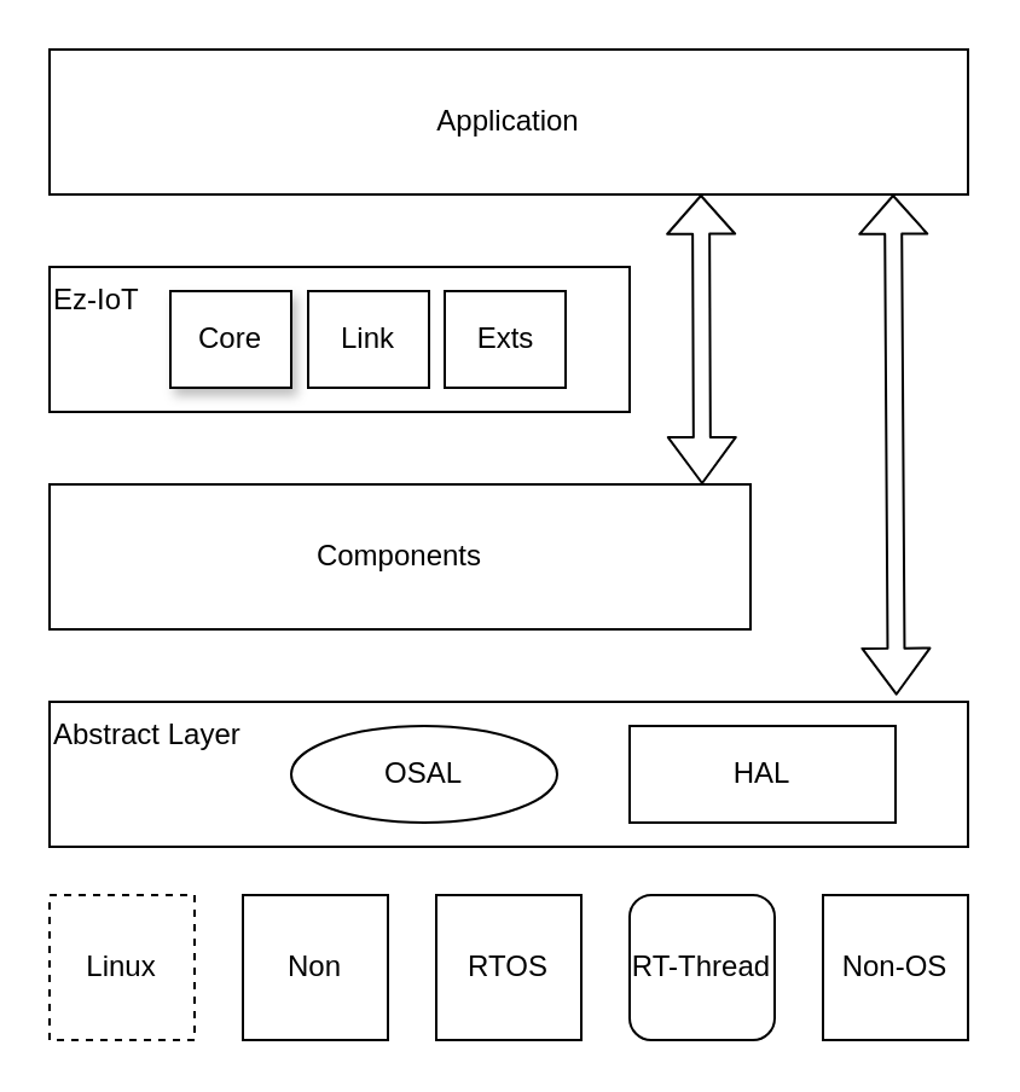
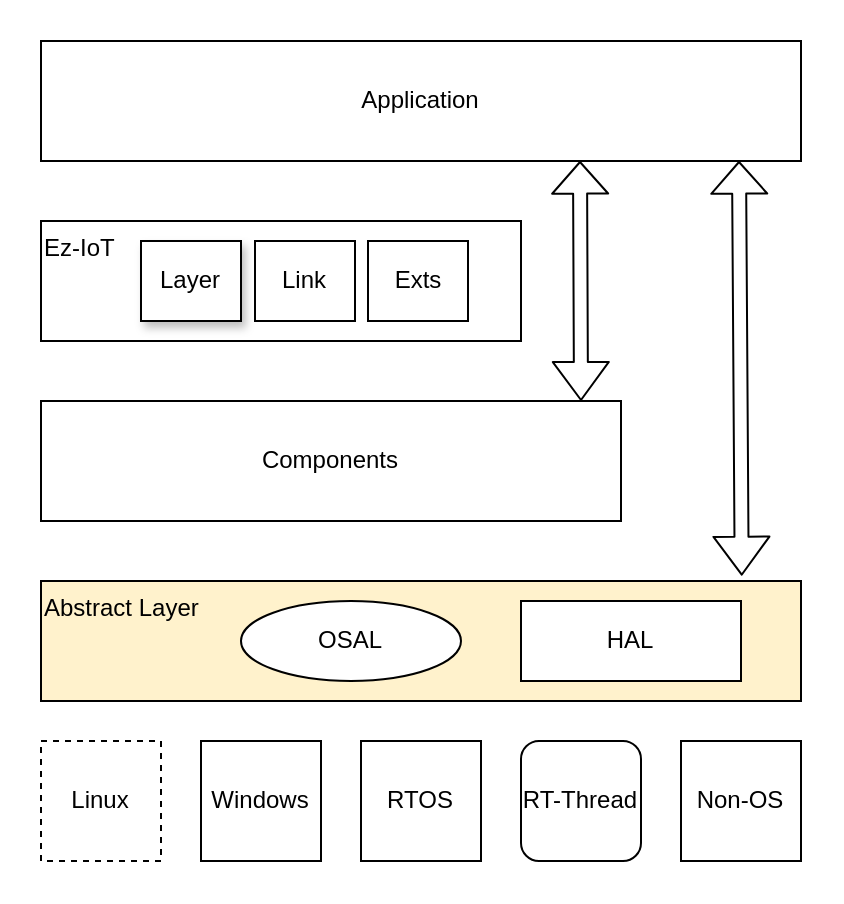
  <mxCell id="0" />
  <mxCell id="1" parent="0" />
  <mxCell id="2" value="Ez-IoT" style="rounded=0;whiteSpace=wrap;html=1;align=left;verticalAlign=top;" parent="1" vertex="1"><mxGeometry x="20" y="110" width="240" height="60" as="geometry" /></mxCell>
- <mxCell id="3" value="Abstract Layer" style="rounded=0;whiteSpace=wrap;html=1;align=left;verticalAlign=top;" vertex="1" parent="1"><mxGeometry x="20" y="290" width="380" height="60" as="geometry" /></mxCell>
+ <mxCell id="3" value="Abstract Layer" style="rounded=0;whiteSpace=wrap;html=1;align=left;verticalAlign=top;fillColor=#fff2cc;" vertex="1" parent="1"><mxGeometry x="20" y="290" width="380" height="60" as="geometry" /></mxCell>
  <mxCell id="4" value="Components" style="rounded=0;whiteSpace=wrap;html=1;" vertex="1" parent="1"><mxGeometry x="20" y="200" width="290" height="60" as="geometry" /></mxCell>
  <mxCell id="5" value="Application" style="rounded=0;whiteSpace=wrap;html=1;align=center;verticalAlign=middle;" vertex="1" parent="1"><mxGeometry x="20" y="20" width="380" height="60" as="geometry" /></mxCell>
  <mxCell id="6" value="Link" style="rounded=0;whiteSpace=wrap;html=1;align=center;verticalAlign=middle;" vertex="1" parent="1"><mxGeometry x="127" y="120" width="50" height="40" as="geometry" /></mxCell>
  <mxCell id="7" value="Exts" style="rounded=0;whiteSpace=wrap;html=1;align=center;verticalAlign=middle;" vertex="1" parent="1"><mxGeometry x="183.5" y="120" width="50" height="40" as="geometry" /></mxCell>
- <mxCell id="8" value="Core" style="rounded=0;whiteSpace=wrap;html=1;align=center;verticalAlign=middle;shadow=1;" vertex="1" parent="1"><mxGeometry x="70" y="120" width="50" height="40" as="geometry" /></mxCell>
+ <mxCell id="8" value="Layer" style="rounded=0;whiteSpace=wrap;html=1;align=center;verticalAlign=middle;shadow=1;" vertex="1" parent="1"><mxGeometry x="70" y="120" width="50" height="40" as="geometry" /></mxCell>
  <mxCell id="9" value="OSAL" style="ellipse;whiteSpace=wrap;html=1;align=center;verticalAlign=middle;" vertex="1" parent="1"><mxGeometry x="120" y="300" width="110" height="40" as="geometry" /></mxCell>
  <mxCell id="10" value="HAL" style="rounded=0;whiteSpace=wrap;html=1;align=center;verticalAlign=middle;" vertex="1" parent="1"><mxGeometry x="260" y="300" width="110" height="40" as="geometry" /></mxCell>
  <mxCell id="11" value="Linux" style="rounded=0;whiteSpace=wrap;html=1;align=center;verticalAlign=middle;dashed=1;" vertex="1" parent="1"><mxGeometry x="20" y="370" width="60" height="60" as="geometry" /></mxCell>
- <mxCell id="12" value="Non" style="rounded=0;whiteSpace=wrap;html=1;align=center;verticalAlign=middle;" vertex="1" parent="1"><mxGeometry x="100" y="370" width="60" height="60" as="geometry" /></mxCell>
+ <mxCell id="12" value="Windows" style="rounded=0;whiteSpace=wrap;html=1;align=center;verticalAlign=middle;" vertex="1" parent="1"><mxGeometry x="100" y="370" width="60" height="60" as="geometry" /></mxCell>
  <mxCell id="13" value="RTOS" style="rounded=0;whiteSpace=wrap;html=1;align=center;verticalAlign=middle;" vertex="1" parent="1"><mxGeometry x="180" y="370" width="60" height="60" as="geometry" /></mxCell>
  <mxCell id="14" value="RT-Thread" style="whiteSpace=wrap;html=1;align=center;verticalAlign=middle;rounded=1;" vertex="1" parent="1"><mxGeometry x="260" y="370" width="60" height="60" as="geometry" /></mxCell>
  <mxCell id="15" value="Non-OS" style="rounded=0;whiteSpace=wrap;html=1;align=center;verticalAlign=middle;" vertex="1" parent="1"><mxGeometry x="340" y="370" width="60" height="60" as="geometry" /></mxCell>
  <mxCell id="16" value="" style="shape=flexArrow;endArrow=classic;startArrow=classic;html=1;width=7;endSize=4.94;" edge="1" parent="1"><mxGeometry width="100" height="100" relative="1" as="geometry"><mxPoint x="290" y="200" as="sourcePoint" /><mxPoint x="289.5" y="80" as="targetPoint" /></mxGeometry></mxCell>
  <mxCell id="17" value="" style="shape=flexArrow;endArrow=classic;startArrow=classic;html=1;width=7;endSize=4.94;exitX=0.922;exitY=-0.044;exitDx=0;exitDy=0;exitPerimeter=0;" edge="1" parent="1" source="3"><mxGeometry width="100" height="100" relative="1" as="geometry"><mxPoint x="369.5" y="200" as="sourcePoint" /><mxPoint x="369" y="80" as="targetPoint" /></mxGeometry></mxCell>
